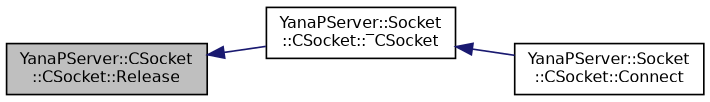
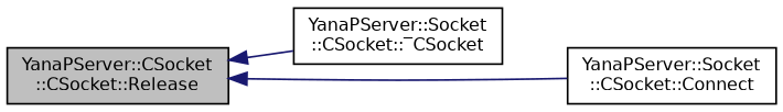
  digraph {
    rankdir=LR
    node [color=black fillcolor=white fontname=Helvetica fontsize=10 shape=record style=filled]
    edge [color=midnightblue dir=back fontname=Helvetica fontsize=10 labelfontname=Helvetica labelfontsize=10 style=solid]
    n1 [fillcolor=grey75 fontcolor=black height=0.2 label="YanaPServer::CSocket\l::CSocket::Release" width=0.4]
    n2 [height=0.2 label="YanaPServer::Socket\l::CSocket::‾CSocket" width=0.4]
    n3 [height=0.2 label="YanaPServer::Socket\l::CSocket::Connect" width=0.4]
    n1 -> n2
-   n2 -> n3
+   n1 -> n3
  }
